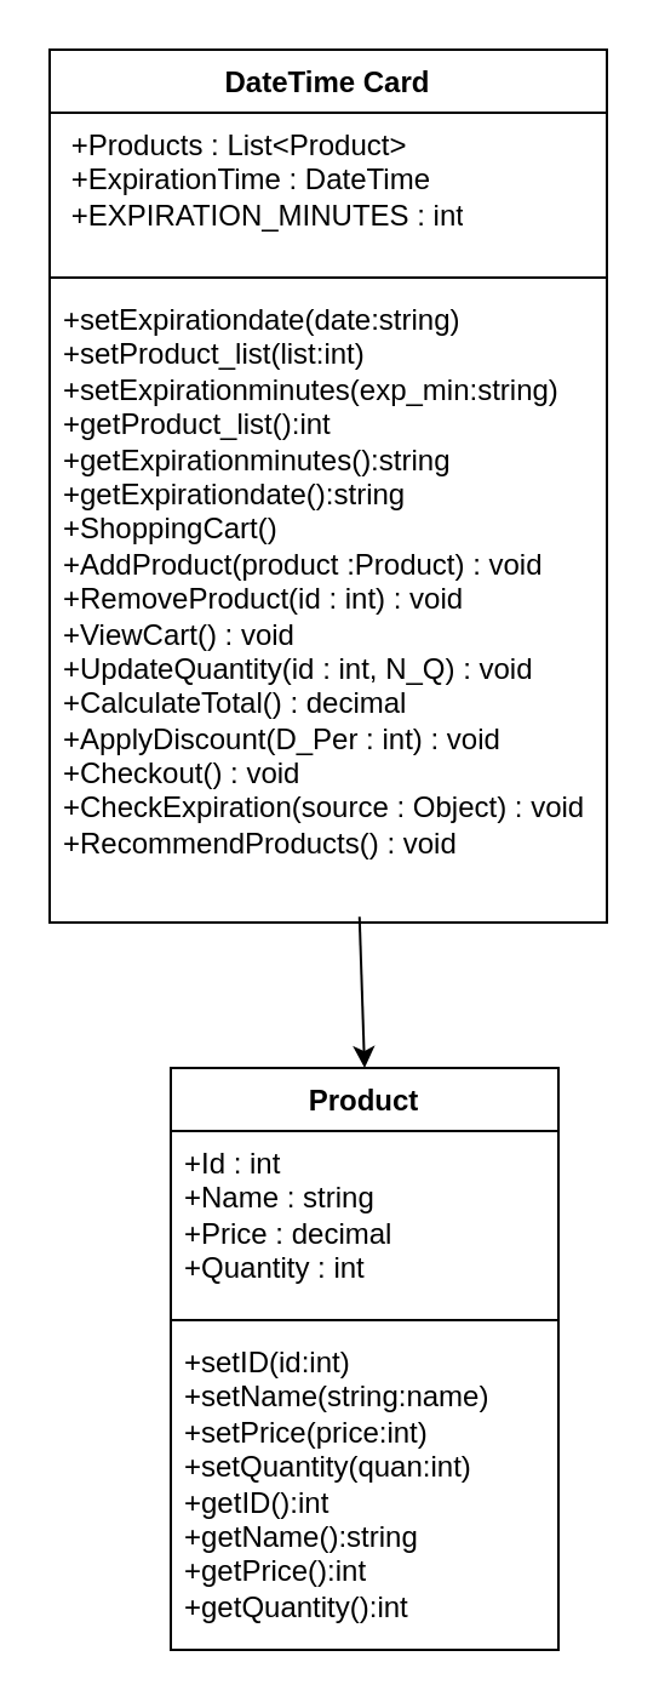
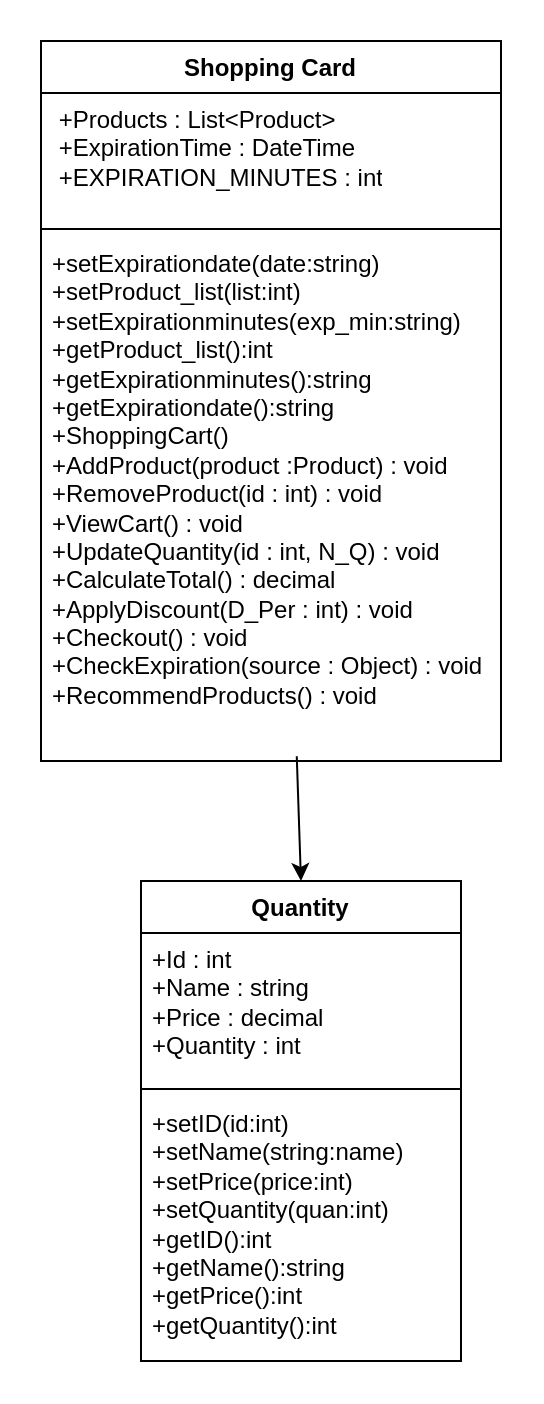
  <mxCell id="0" />
  <mxCell id="1" parent="0" />
- <mxCell id="2" value="DateTime Card" style="swimlane;fontStyle=1;align=center;verticalAlign=top;childLayout=stackLayout;horizontal=1;startSize=26;horizontalStack=0;resizeParent=1;resizeParentMax=0;resizeLast=0;collapsible=1;marginBottom=0;whiteSpace=wrap;html=1;" vertex="1" parent="1"><mxGeometry x="20" y="20" width="230" height="360" as="geometry" /></mxCell>
+ <mxCell id="2" value="Shopping Card" style="swimlane;fontStyle=1;align=center;verticalAlign=top;childLayout=stackLayout;horizontal=1;startSize=26;horizontalStack=0;resizeParent=1;resizeParentMax=0;resizeLast=0;collapsible=1;marginBottom=0;whiteSpace=wrap;html=1;" vertex="1" parent="1"><mxGeometry x="20" y="20" width="230" height="360" as="geometry" /></mxCell>
  <mxCell id="3" value="&amp;nbsp;+Products : List&amp;lt;Product&amp;gt;&lt;div&gt;&amp;nbsp;+ExpirationTime : DateTime&lt;br&gt;&lt;/div&gt;&lt;div&gt;&amp;nbsp;+EXPIRATION_MINUTES : int&lt;br&gt;&lt;/div&gt;" style="text;strokeColor=none;fillColor=none;align=left;verticalAlign=top;spacingLeft=4;spacingRight=4;overflow=hidden;rotatable=0;points=[[0,0.5],[1,0.5]];portConstraint=eastwest;whiteSpace=wrap;html=1;" vertex="1" parent="2"><mxGeometry y="26" width="230" height="64" as="geometry" /></mxCell>
  <mxCell id="4" value="" style="line;strokeWidth=1;fillColor=none;align=left;verticalAlign=middle;spacingTop=-1;spacingLeft=3;spacingRight=3;rotatable=0;labelPosition=right;points=[];portConstraint=eastwest;strokeColor=inherit;" vertex="1" parent="2"><mxGeometry y="90" width="230" height="8" as="geometry" /></mxCell>
  <mxCell id="5" value="&lt;div&gt;+setExpirationdate(date:string)&lt;/div&gt;&lt;div&gt;+setProduct_list(list:int)&lt;/div&gt;&lt;div&gt;+setExpirationminutes(exp_min:string)&lt;/div&gt;&lt;div&gt;&lt;div&gt;+getProduct_list():int&lt;/div&gt;&lt;div&gt;+getExpirationminutes():string&lt;/div&gt;&lt;/div&gt;&lt;div&gt;+getExpirationdate():string&lt;/div&gt;&lt;div&gt;+ShoppingCart()&lt;div&gt;+AddProduct(product :Product) : void&lt;br&gt;&lt;/div&gt;&lt;div&gt;+RemoveProduct(id : int) : void&lt;/div&gt;&lt;div&gt;+ViewCart() : void&lt;/div&gt;&lt;div&gt;+UpdateQuantity(id : int, N_Q) : void&lt;/div&gt;&lt;div&gt;+CalculateTotal() : decimal&lt;/div&gt;&lt;div&gt;+ApplyDiscount(D_Per : int) : void&lt;/div&gt;&lt;div&gt;+Checkout() : void&lt;/div&gt;&lt;div&gt;+CheckExpiration(source : Object) : void&lt;/div&gt;&lt;div&gt;+RecommendProducts() : void&lt;/div&gt;&lt;/div&gt;" style="text;strokeColor=none;fillColor=none;align=left;verticalAlign=top;spacingLeft=4;spacingRight=4;overflow=hidden;rotatable=0;points=[[0,0.5],[1,0.5]];portConstraint=eastwest;whiteSpace=wrap;html=1;" vertex="1" parent="2"><mxGeometry y="98" width="230" height="262" as="geometry" /></mxCell>
- <mxCell id="6" value="Product" style="swimlane;fontStyle=1;align=center;verticalAlign=top;childLayout=stackLayout;horizontal=1;startSize=26;horizontalStack=0;resizeParent=1;resizeParentMax=0;resizeLast=0;collapsible=1;marginBottom=0;whiteSpace=wrap;html=1;" vertex="1" parent="1"><mxGeometry x="70" y="440" width="160" height="240" as="geometry" /></mxCell>
+ <mxCell id="6" value="Quantity" style="swimlane;fontStyle=1;align=center;verticalAlign=top;childLayout=stackLayout;horizontal=1;startSize=26;horizontalStack=0;resizeParent=1;resizeParentMax=0;resizeLast=0;collapsible=1;marginBottom=0;whiteSpace=wrap;html=1;" vertex="1" parent="1"><mxGeometry x="70" y="440" width="160" height="240" as="geometry" /></mxCell>
  <mxCell id="7" value="+Id : int&lt;div&gt;+Name : string&lt;br&gt;&lt;/div&gt;&lt;div&gt;+Price : decimal&lt;/div&gt;&lt;div&gt;+Quantity : int&lt;/div&gt;" style="text;strokeColor=none;fillColor=none;align=left;verticalAlign=top;spacingLeft=4;spacingRight=4;overflow=hidden;rotatable=0;points=[[0,0.5],[1,0.5]];portConstraint=eastwest;whiteSpace=wrap;html=1;" vertex="1" parent="6"><mxGeometry y="26" width="160" height="74" as="geometry" /></mxCell>
  <mxCell id="8" value="" style="line;strokeWidth=1;fillColor=none;align=left;verticalAlign=middle;spacingTop=-1;spacingLeft=3;spacingRight=3;rotatable=0;labelPosition=right;points=[];portConstraint=eastwest;strokeColor=inherit;" vertex="1" parent="6"><mxGeometry y="100" width="160" height="8" as="geometry" /></mxCell>
  <mxCell id="9" value="+setID(id:int)&lt;div&gt;+setName(string:name)&lt;/div&gt;&lt;div&gt;+setPrice(price:int)&lt;/div&gt;&lt;div&gt;+setQuantity(quan:int)&lt;/div&gt;&lt;div&gt;+getID():int&lt;/div&gt;&lt;div&gt;+&lt;span style=&quot;background-color: initial;&quot;&gt;getName():string&lt;/span&gt;&lt;/div&gt;&lt;div&gt;&lt;span style=&quot;background-color: initial;&quot;&gt;+getPrice():int&lt;/span&gt;&lt;/div&gt;&lt;div&gt;&lt;span style=&quot;background-color: initial;&quot;&gt;+getQuantity():int&lt;/span&gt;&lt;/div&gt;" style="text;strokeColor=none;fillColor=none;align=left;verticalAlign=top;spacingLeft=4;spacingRight=4;overflow=hidden;rotatable=0;points=[[0,0.5],[1,0.5]];portConstraint=eastwest;whiteSpace=wrap;html=1;" vertex="1" parent="6"><mxGeometry y="108" width="160" height="132" as="geometry" /></mxCell>
  <mxCell id="10" value="" style="endArrow=classic;html=1;rounded=0;exitX=0.556;exitY=0.991;exitDx=0;exitDy=0;exitPerimeter=0;entryX=0.5;entryY=0;entryDx=0;entryDy=0;" edge="1" parent="1" source="5" target="6"><mxGeometry width="50" height="50" relative="1" as="geometry"><mxPoint x="-10" y="900" as="sourcePoint" /><mxPoint x="150" y="480" as="targetPoint" /></mxGeometry></mxCell>
